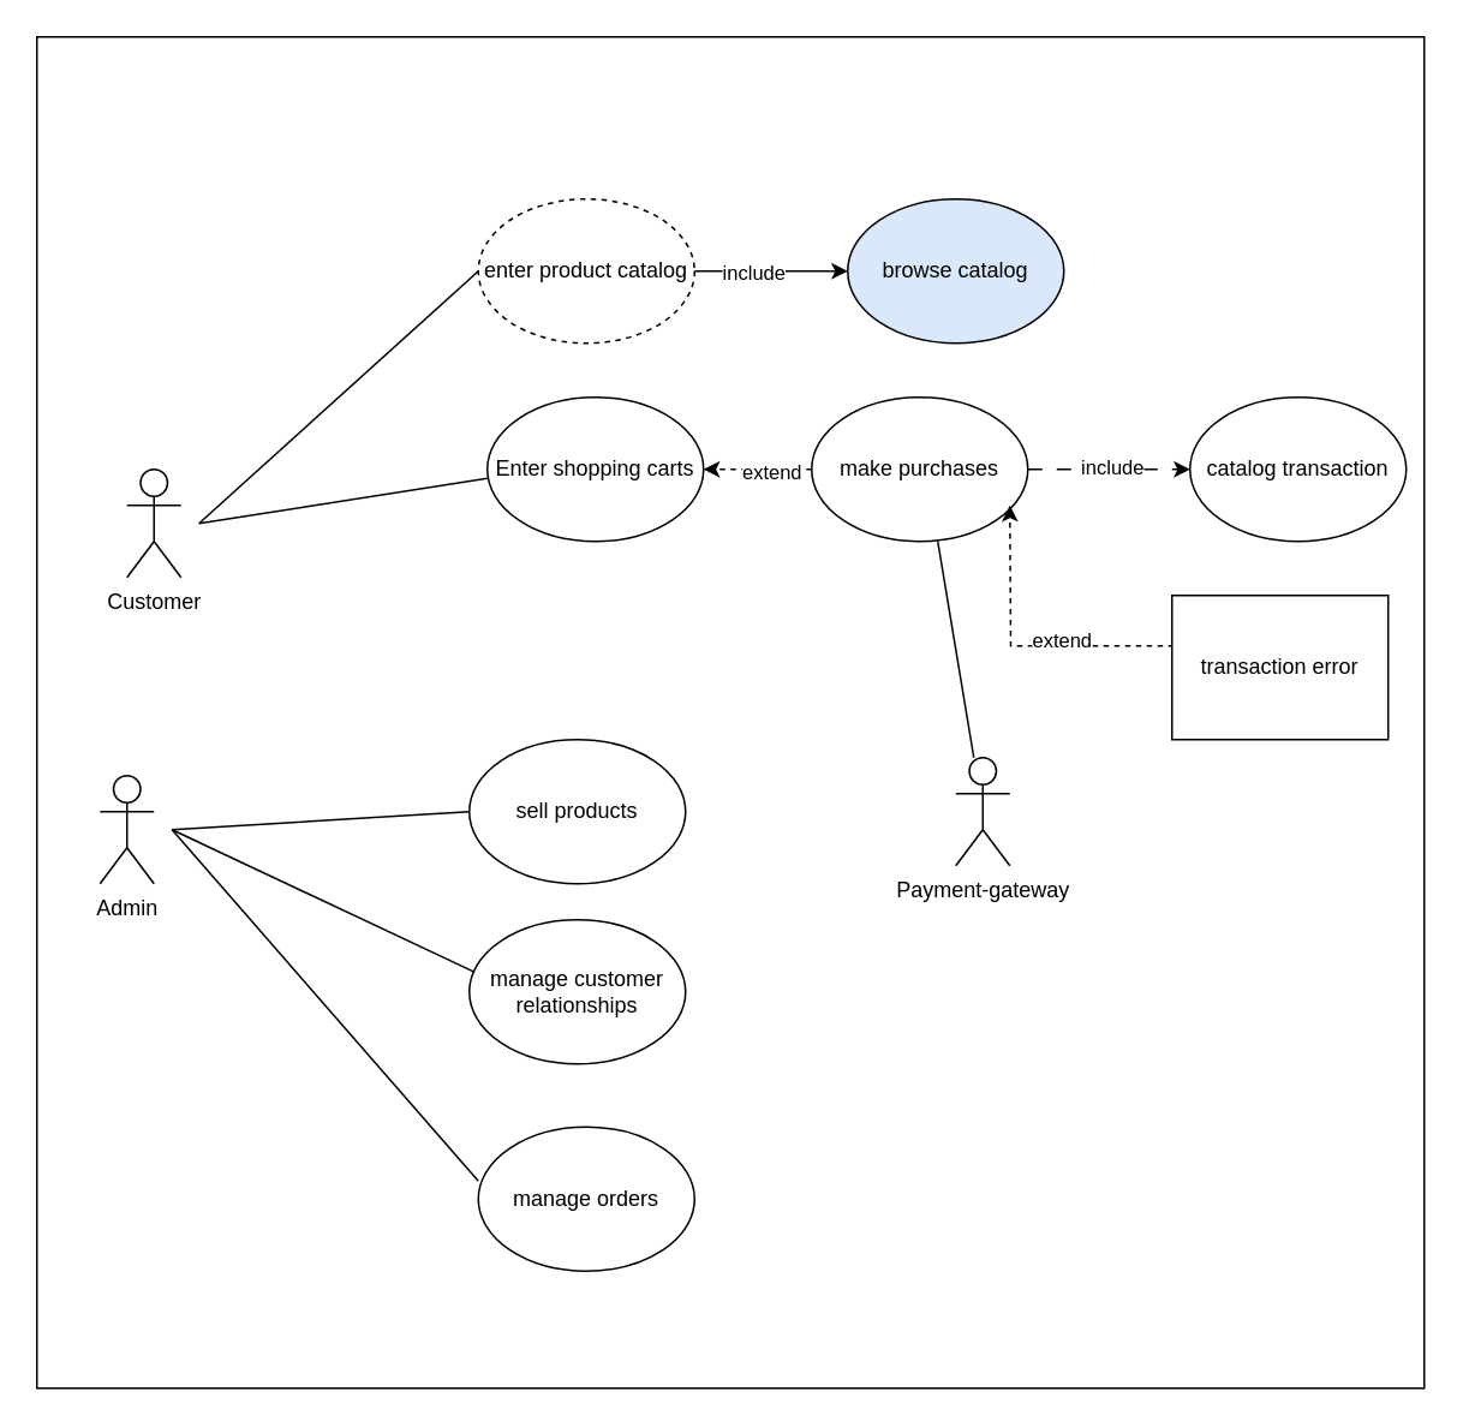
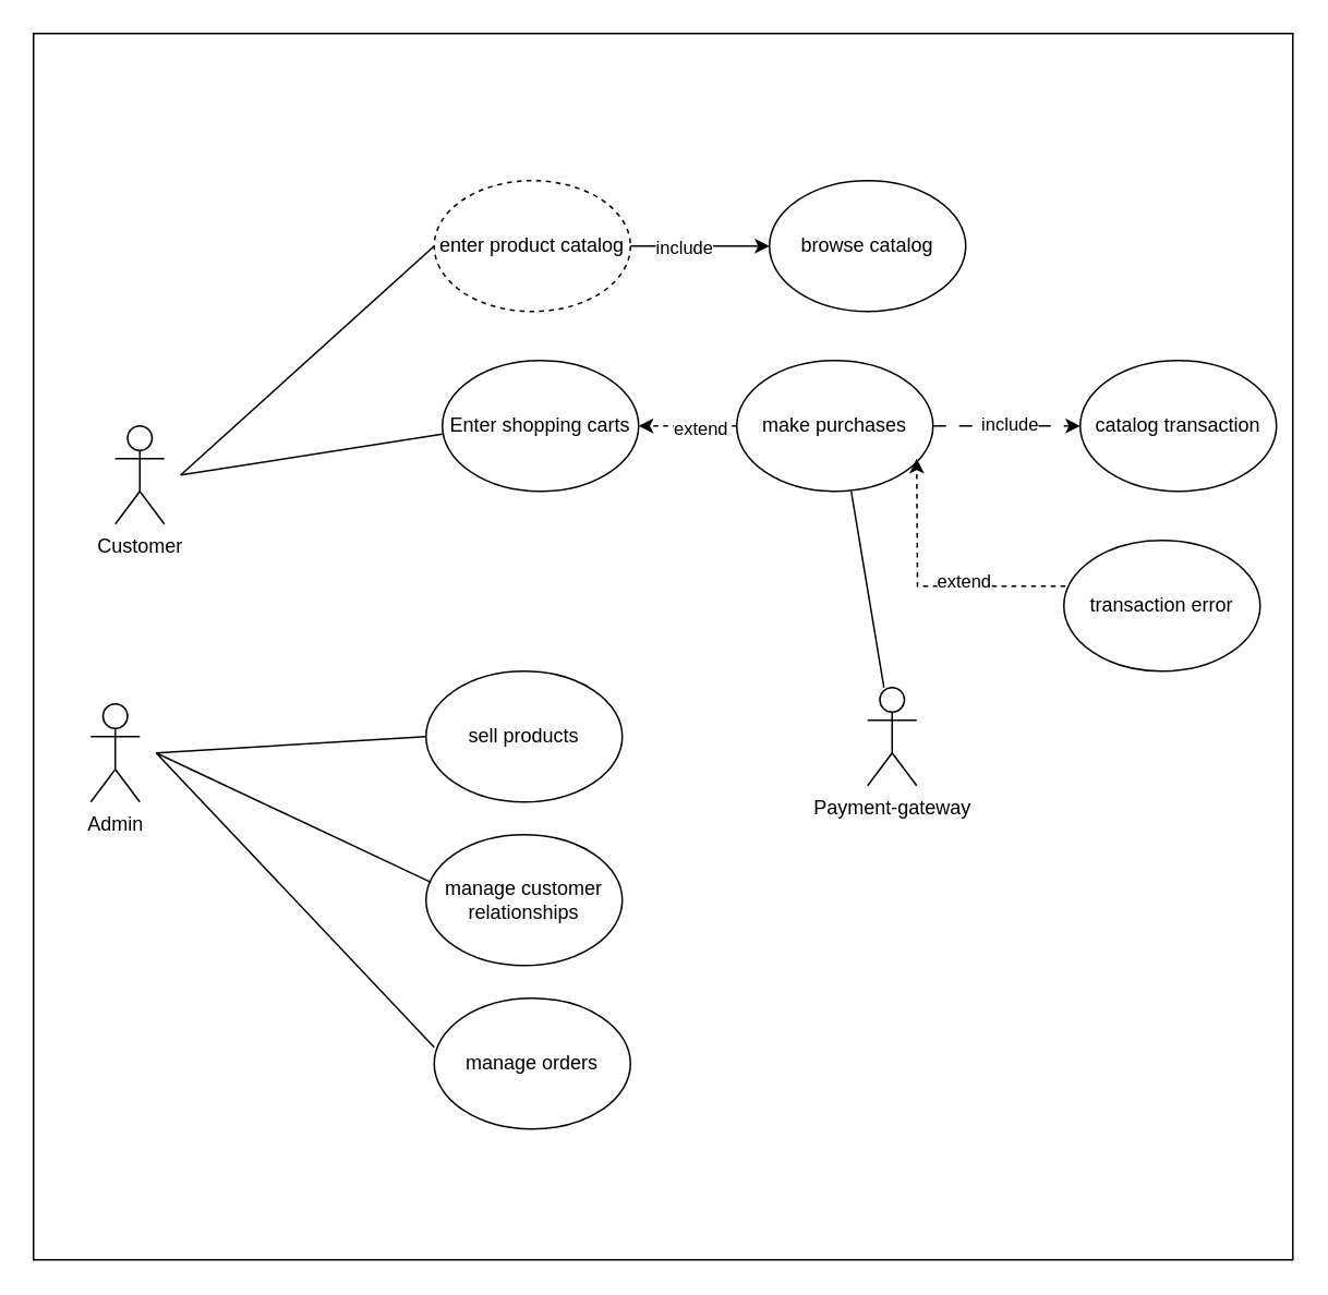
  <mxCell id="0" />
  <mxCell id="1" parent="0" />
  <mxCell id="2" value="" style="rounded=0;whiteSpace=wrap;html=1;" vertex="1" parent="1"><mxGeometry x="20" y="20" width="770" height="750" as="geometry" /></mxCell>
  <mxCell id="3" style="edgeStyle=orthogonalEdgeStyle;rounded=0;orthogonalLoop=1;jettySize=auto;html=1;exitX=1;exitY=0.5;exitDx=0;exitDy=0;entryX=0;entryY=0.5;entryDx=0;entryDy=0;dashed=0;" edge="1" parent="1" source="5" target="17"><mxGeometry relative="1" as="geometry" /></mxCell>
  <mxCell id="4" value="include" style="edgeLabel;html=1;align=center;verticalAlign=middle;resizable=0;points=[];" vertex="1" connectable="0" parent="3"><mxGeometry x="-0.236" relative="1" as="geometry"><mxPoint as="offset" /></mxGeometry></mxCell>
  <mxCell id="5" value="enter product catalog" style="ellipse;whiteSpace=wrap;html=1;dashed=1;" vertex="1" parent="1"><mxGeometry x="265" y="110" width="120" height="80" as="geometry" /></mxCell>
  <mxCell id="6" value="Enter shopping carts" style="ellipse;whiteSpace=wrap;html=1;" vertex="1" parent="1"><mxGeometry x="270" y="220" width="120" height="80" as="geometry" /></mxCell>
  <mxCell id="7" value="Customer" style="shape=umlActor;verticalLabelPosition=bottom;verticalAlign=top;html=1;outlineConnect=0;" vertex="1" parent="1"><mxGeometry x="70" y="260" width="30" height="60" as="geometry" /></mxCell>
  <mxCell id="8" value="catalog transaction" style="ellipse;whiteSpace=wrap;html=1;" vertex="1" parent="1"><mxGeometry x="660" y="220" width="120" height="80" as="geometry" /></mxCell>
  <mxCell id="9" style="edgeStyle=orthogonalEdgeStyle;rounded=0;orthogonalLoop=1;jettySize=auto;html=1;dashed=1;dashPattern=8 8;" edge="1" parent="1" source="13" target="8"><mxGeometry relative="1" as="geometry" /></mxCell>
  <mxCell id="10" value="include" style="edgeLabel;html=1;align=center;verticalAlign=middle;resizable=0;points=[];" vertex="1" connectable="0" parent="9"><mxGeometry x="0.013" y="2" relative="1" as="geometry"><mxPoint as="offset" /></mxGeometry></mxCell>
  <mxCell id="11" style="edgeStyle=orthogonalEdgeStyle;rounded=0;orthogonalLoop=1;jettySize=auto;html=1;exitX=0;exitY=0.5;exitDx=0;exitDy=0;entryX=1;entryY=0.5;entryDx=0;entryDy=0;dashed=1;" edge="1" parent="1" source="13" target="6"><mxGeometry relative="1" as="geometry" /></mxCell>
  <mxCell id="12" value="extend" style="edgeLabel;html=1;align=center;verticalAlign=middle;resizable=0;points=[];" vertex="1" connectable="0" parent="11"><mxGeometry x="-0.233" y="1" relative="1" as="geometry"><mxPoint as="offset" /></mxGeometry></mxCell>
  <mxCell id="13" value="make purchases" style="ellipse;whiteSpace=wrap;html=1;" vertex="1" parent="1"><mxGeometry x="450" y="220" width="120" height="80" as="geometry" /></mxCell>
  <mxCell id="14" value="" style="endArrow=none;html=1;rounded=0;entryX=0;entryY=0.5;entryDx=0;entryDy=0;" edge="1" parent="1" target="5"><mxGeometry width="50" height="50" relative="1" as="geometry"><mxPoint x="110" y="290" as="sourcePoint" /><mxPoint x="160" y="235" as="targetPoint" /></mxGeometry></mxCell>
  <mxCell id="15" value="" style="endArrow=none;html=1;rounded=0;" edge="1" parent="1"><mxGeometry width="50" height="50" relative="1" as="geometry"><mxPoint x="110" y="290" as="sourcePoint" /><mxPoint x="270" y="265" as="targetPoint" /></mxGeometry></mxCell>
  <mxCell id="16" value="Payment-gateway" style="shape=umlActor;verticalLabelPosition=bottom;verticalAlign=top;html=1;outlineConnect=0;" vertex="1" parent="1"><mxGeometry x="530" y="420" width="30" height="60" as="geometry" /></mxCell>
- <mxCell id="17" value="browse catalog" style="ellipse;whiteSpace=wrap;html=1;fillColor=#dae8fc;" vertex="1" parent="1"><mxGeometry x="470" y="110" width="120" height="80" as="geometry" /></mxCell>
+ <mxCell id="17" value="browse catalog" style="ellipse;whiteSpace=wrap;html=1;" vertex="1" parent="1"><mxGeometry x="470" y="110" width="120" height="80" as="geometry" /></mxCell>
  <mxCell id="18" value="" style="endArrow=none;html=1;rounded=0;" edge="1" parent="1" source="16"><mxGeometry width="50" height="50" relative="1" as="geometry"><mxPoint x="470" y="350" as="sourcePoint" /><mxPoint x="520" y="300" as="targetPoint" /></mxGeometry></mxCell>
- <mxCell id="19" value="manage orders" style="ellipse;whiteSpace=wrap;html=1;" vertex="1" parent="1"><mxGeometry x="265" y="625" width="120" height="80" as="geometry" /></mxCell>
+ <mxCell id="19" value="manage orders" style="ellipse;whiteSpace=wrap;html=1;" vertex="1" parent="1"><mxGeometry x="265" y="610" width="120" height="80" as="geometry" /></mxCell>
  <mxCell id="20" value="Admin" style="shape=umlActor;verticalLabelPosition=bottom;verticalAlign=top;html=1;outlineConnect=0;" vertex="1" parent="1"><mxGeometry x="55" y="430" width="30" height="60" as="geometry" /></mxCell>
  <mxCell id="21" value="manage customer relationships" style="ellipse;whiteSpace=wrap;html=1;" vertex="1" parent="1"><mxGeometry x="260" y="510" width="120" height="80" as="geometry" /></mxCell>
  <mxCell id="22" value="" style="endArrow=none;html=1;rounded=0;entryX=0.025;entryY=0.363;entryDx=0;entryDy=0;entryPerimeter=0;" edge="1" parent="1" target="21"><mxGeometry width="50" height="50" relative="1" as="geometry"><mxPoint x="95" y="460" as="sourcePoint" /><mxPoint x="155" y="310" as="targetPoint" /></mxGeometry></mxCell>
  <mxCell id="23" value="sell products" style="ellipse;whiteSpace=wrap;html=1;" vertex="1" parent="1"><mxGeometry x="260" y="410" width="120" height="80" as="geometry" /></mxCell>
  <mxCell id="24" value="" style="endArrow=none;html=1;rounded=0;entryX=0;entryY=0.5;entryDx=0;entryDy=0;" edge="1" parent="1" target="23"><mxGeometry width="50" height="50" relative="1" as="geometry"><mxPoint x="95" y="460" as="sourcePoint" /><mxPoint x="145" y="410" as="targetPoint" /></mxGeometry></mxCell>
  <mxCell id="25" value="" style="endArrow=none;html=1;rounded=0;entryX=0;entryY=0.375;entryDx=0;entryDy=0;entryPerimeter=0;" edge="1" parent="1" target="19"><mxGeometry width="50" height="50" relative="1" as="geometry"><mxPoint x="95" y="460" as="sourcePoint" /><mxPoint x="125" y="500" as="targetPoint" /></mxGeometry></mxCell>
  <mxCell id="26" style="edgeStyle=orthogonalEdgeStyle;rounded=0;orthogonalLoop=1;jettySize=auto;html=1;exitX=0.058;exitY=0.35;exitDx=0;exitDy=0;exitPerimeter=0;dashed=1;" edge="1" parent="1" source="28"><mxGeometry relative="1" as="geometry"><mxPoint x="680" y="350" as="sourcePoint" /><mxPoint x="560" y="280" as="targetPoint" /></mxGeometry></mxCell>
  <mxCell id="27" value="extend" style="edgeLabel;html=1;align=center;verticalAlign=middle;resizable=0;points=[];" vertex="1" connectable="0" parent="26"><mxGeometry x="-0.226" y="-4" relative="1" as="geometry"><mxPoint as="offset" /></mxGeometry></mxCell>
- <mxCell id="28" value="transaction error" style="whiteSpace=wrap;html=1;rounded=0;" vertex="1" parent="1"><mxGeometry x="650" y="330" width="120" height="80" as="geometry" /></mxCell>
+ <mxCell id="28" value="transaction error" style="ellipse;whiteSpace=wrap;html=1;" vertex="1" parent="1"><mxGeometry x="650" y="330" width="120" height="80" as="geometry" /></mxCell>
